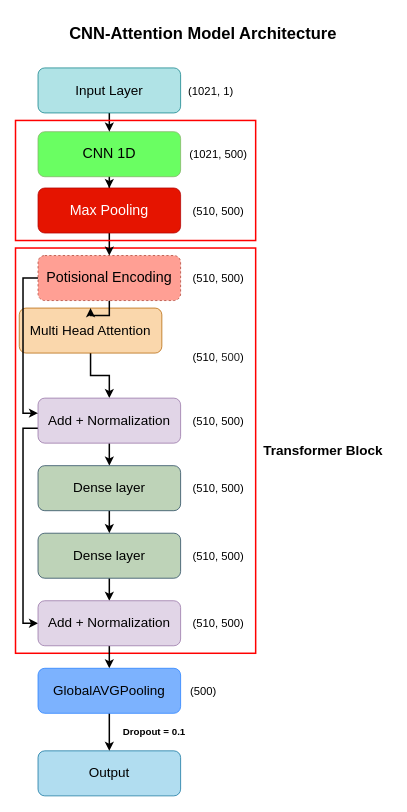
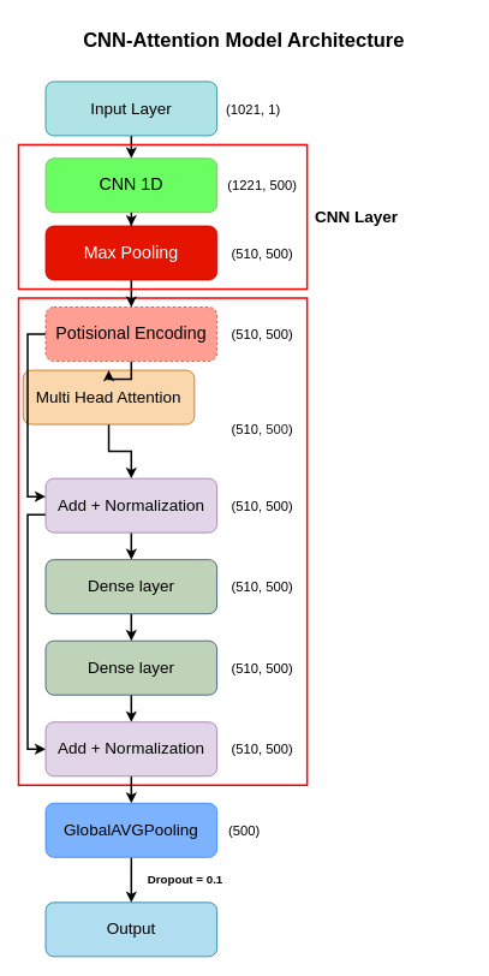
  <mxCell id="0" />
  <mxCell id="1" parent="0" />
  <mxCell id="2" value="&lt;b&gt;&lt;font style=&quot;font-size: 22px;&quot;&gt;CNN-Attention Model Architecture&lt;/font&gt;&lt;/b&gt;" style="text;html=1;align=center;verticalAlign=middle;whiteSpace=wrap;rounded=0;" vertex="1" parent="1"><mxGeometry x="70" y="20" width="400" height="50" as="geometry" /></mxCell>
  <mxCell id="3" value="" style="group" vertex="1" connectable="0" parent="1"><mxGeometry x="20" y="90" width="500" height="970" as="geometry" /></mxCell>
  <mxCell id="4" value="&lt;font style=&quot;font-size: 13px;&quot;&gt;Dropout = 0.1&lt;/font&gt;" style="text;html=1;align=center;verticalAlign=middle;whiteSpace=wrap;rounded=0;fontStyle=1" vertex="1" parent="3"><mxGeometry x="140" y="870" width="90" height="30" as="geometry" /></mxCell>
  <mxCell id="5" value="" style="rounded=0;whiteSpace=wrap;html=1;fillColor=none;strokeColor=#ff0000;strokeWidth=2;" vertex="1" parent="3"><mxGeometry y="240" width="320" height="540" as="geometry" /></mxCell>
  <mxCell id="6" style="edgeStyle=orthogonalEdgeStyle;rounded=0;orthogonalLoop=1;jettySize=auto;html=1;strokeWidth=2;" edge="1" parent="3" source="7" target="39"><mxGeometry relative="1" as="geometry" /></mxCell>
  <mxCell id="7" value="&lt;font style=&quot;font-size: 19px;&quot;&gt;CNN 1D&lt;/font&gt;" style="rounded=1;whiteSpace=wrap;html=1;fillColor=#6afe62;strokeColor=#82b366;" vertex="1" parent="3"><mxGeometry x="30" y="85" width="190" height="60" as="geometry" /></mxCell>
  <mxCell id="8" style="edgeStyle=orthogonalEdgeStyle;rounded=0;orthogonalLoop=1;jettySize=auto;html=1;exitX=0.5;exitY=1;exitDx=0;exitDy=0;entryX=0.5;entryY=0;entryDx=0;entryDy=0;strokeWidth=2;" edge="1" parent="3" source="9" target="7"><mxGeometry relative="1" as="geometry" /></mxCell>
  <mxCell id="9" value="&lt;font style=&quot;font-size: 18px;&quot;&gt;Input Layer&lt;/font&gt;" style="rounded=1;whiteSpace=wrap;html=1;fillColor=#b0e3e6;strokeColor=#0e8088;" vertex="1" parent="3"><mxGeometry x="30" width="190" height="60" as="geometry" /></mxCell>
  <mxCell id="10" value="" style="edgeStyle=orthogonalEdgeStyle;rounded=0;orthogonalLoop=1;jettySize=auto;html=1;strokeWidth=2;" edge="1" parent="3" source="11" target="14"><mxGeometry relative="1" as="geometry" /></mxCell>
  <mxCell id="11" value="&lt;font style=&quot;font-size: 18px;&quot;&gt;Multi Head Attention&lt;/font&gt;" style="rounded=1;whiteSpace=wrap;html=1;fillColor=#fad7ac;strokeColor=#b46504;" vertex="1" parent="3"><mxGeometry x="5" y="320" width="190" height="60" as="geometry" /></mxCell>
  <mxCell id="12" style="edgeStyle=orthogonalEdgeStyle;rounded=0;orthogonalLoop=1;jettySize=auto;html=1;entryX=0.5;entryY=0;entryDx=0;entryDy=0;strokeWidth=2;" edge="1" parent="3" source="14" target="20"><mxGeometry relative="1" as="geometry" /></mxCell>
  <mxCell id="13" style="edgeStyle=orthogonalEdgeStyle;rounded=0;orthogonalLoop=1;jettySize=auto;html=1;entryX=0;entryY=0.5;entryDx=0;entryDy=0;strokeWidth=2;" edge="1" parent="3" source="14" target="33"><mxGeometry relative="1" as="geometry"><Array as="points"><mxPoint x="10" y="480" /><mxPoint x="10" y="740" /></Array></mxGeometry></mxCell>
  <mxCell id="14" value="&lt;span style=&quot;font-size: 18px;&quot;&gt;Add + Normalization&lt;/span&gt;" style="rounded=1;whiteSpace=wrap;html=1;fillColor=#e1d5e7;strokeColor=#9673a6;" vertex="1" parent="3"><mxGeometry x="30" y="440" width="190" height="60" as="geometry" /></mxCell>
  <mxCell id="15" value="&lt;font style=&quot;font-size: 15px;&quot;&gt;(1021, 1)&lt;/font&gt;" style="text;html=1;align=center;verticalAlign=middle;resizable=0;points=[];autosize=1;strokeColor=none;fillColor=none;strokeWidth=4;" vertex="1" parent="3"><mxGeometry x="220" y="15" width="80" height="30" as="geometry" /></mxCell>
- <mxCell id="16" value="&lt;font style=&quot;font-size: 15px;&quot;&gt;(1021, 500)&lt;/font&gt;" style="text;html=1;align=center;verticalAlign=middle;resizable=0;points=[];autosize=1;strokeColor=none;fillColor=none;strokeWidth=4;" vertex="1" parent="3"><mxGeometry x="220" y="100" width="100" height="30" as="geometry" /></mxCell>
+ <mxCell id="16" value="&lt;font style=&quot;font-size: 15px;&quot;&gt;(1221, 500)&lt;/font&gt;" style="text;html=1;align=center;verticalAlign=middle;resizable=0;points=[];autosize=1;strokeColor=none;fillColor=none;strokeWidth=4;" vertex="1" parent="3"><mxGeometry x="220" y="100" width="100" height="30" as="geometry" /></mxCell>
  <mxCell id="17" value="&lt;font style=&quot;font-size: 15px;&quot;&gt;&lt;font style=&quot;font-size: 15px;&quot;&gt;(510&lt;span style=&quot;background-color: rgb(255, 255, 255); color: rgba(0, 0, 0, 0.87); font-family: var(--jp-code-font-family); text-align: left; text-wrap: wrap;&quot;&gt;,&amp;nbsp;&lt;/span&gt;&lt;/font&gt;&lt;span style=&quot;font-family: var(--jp-code-font-family); text-wrap: wrap; background-color: rgb(255, 255, 255); color: rgba(0, 0, 0, 0.87); text-align: left;&quot;&gt;500&lt;/span&gt;&lt;span style=&quot;background-color: initial;&quot;&gt;)&lt;/span&gt;&lt;/font&gt;" style="text;html=1;align=center;verticalAlign=middle;resizable=0;points=[];autosize=1;strokeColor=none;fillColor=none;strokeWidth=4;" vertex="1" parent="3"><mxGeometry x="225" y="370" width="90" height="30" as="geometry" /></mxCell>
  <mxCell id="18" value="&lt;font style=&quot;font-size: 15px;&quot;&gt;(510, 500)&lt;/font&gt;" style="text;html=1;align=center;verticalAlign=middle;resizable=0;points=[];autosize=1;strokeColor=none;fillColor=none;strokeWidth=4;" vertex="1" parent="3"><mxGeometry x="225" y="455" width="90" height="30" as="geometry" /></mxCell>
  <mxCell id="19" value="" style="edgeStyle=orthogonalEdgeStyle;rounded=0;orthogonalLoop=1;jettySize=auto;html=1;strokeWidth=2;" edge="1" parent="3" source="20" target="22"><mxGeometry relative="1" as="geometry" /></mxCell>
  <mxCell id="20" value="&lt;span style=&quot;font-size: 18px;&quot;&gt;Dense layer&lt;/span&gt;" style="rounded=1;whiteSpace=wrap;html=1;fillColor=#bed3b8;strokeColor=#23445d;" vertex="1" parent="3"><mxGeometry x="30" y="530" width="190" height="60" as="geometry" /></mxCell>
  <mxCell id="21" value="" style="edgeStyle=orthogonalEdgeStyle;rounded=0;orthogonalLoop=1;jettySize=auto;html=1;strokeWidth=2;" edge="1" parent="3" source="22" target="33"><mxGeometry relative="1" as="geometry" /></mxCell>
  <mxCell id="22" value="&lt;span style=&quot;font-size: 18px;&quot;&gt;Dense layer&lt;/span&gt;" style="rounded=1;whiteSpace=wrap;html=1;fillColor=#BED3B8;strokeColor=#23445d;" vertex="1" parent="3"><mxGeometry x="30" y="620" width="190" height="60" as="geometry" /></mxCell>
  <mxCell id="23" value="&lt;font style=&quot;font-size: 15px;&quot;&gt;(510, 500)&lt;/font&gt;" style="text;html=1;align=center;verticalAlign=middle;resizable=0;points=[];autosize=1;strokeColor=none;fillColor=none;strokeWidth=4;" vertex="1" parent="3"><mxGeometry x="225" y="545" width="90" height="30" as="geometry" /></mxCell>
- <mxCell id="24" value="&lt;font style=&quot;font-size: 18px;&quot;&gt;&lt;b&gt;Transformer Block&lt;/b&gt;&lt;/font&gt;" style="text;html=1;align=center;verticalAlign=middle;whiteSpace=wrap;rounded=0;" vertex="1" parent="3"><mxGeometry x="320" y="495" width="180" height="30" as="geometry" /></mxCell>
+ <mxCell id="25" value="&lt;font style=&quot;font-size: 18px;&quot;&gt;&lt;b&gt;CNN Layer&lt;/b&gt;&lt;/font&gt;" style="text;html=1;align=center;verticalAlign=middle;whiteSpace=wrap;rounded=0;" vertex="1" parent="3"><mxGeometry x="320" y="135" width="110" height="30" as="geometry" /></mxCell>
  <mxCell id="26" value="&lt;font style=&quot;font-size: 18px;&quot;&gt;Output&lt;/font&gt;" style="rounded=1;whiteSpace=wrap;html=1;fillColor=#b1ddf0;strokeColor=#10739e;" vertex="1" parent="3"><mxGeometry x="30" y="910" width="190" height="60" as="geometry" /></mxCell>
  <mxCell id="27" value="&lt;font style=&quot;font-size: 15px;&quot;&gt;(510, 500)&lt;/font&gt;" style="text;html=1;align=center;verticalAlign=middle;resizable=0;points=[];autosize=1;strokeColor=none;fillColor=none;strokeWidth=4;" vertex="1" parent="3"><mxGeometry x="225" y="635" width="90" height="30" as="geometry" /></mxCell>
  <mxCell id="28" style="edgeStyle=orthogonalEdgeStyle;rounded=0;orthogonalLoop=1;jettySize=auto;html=1;entryX=0.5;entryY=0;entryDx=0;entryDy=0;strokeWidth=2;" edge="1" parent="3" source="30" target="11"><mxGeometry relative="1" as="geometry" /></mxCell>
  <mxCell id="29" style="edgeStyle=orthogonalEdgeStyle;rounded=0;orthogonalLoop=1;jettySize=auto;html=1;strokeWidth=2;" edge="1" parent="3" source="30" target="14"><mxGeometry relative="1" as="geometry"><Array as="points"><mxPoint x="10" y="280" /><mxPoint x="10" y="460" /></Array></mxGeometry></mxCell>
  <mxCell id="30" value="&lt;font style=&quot;font-size: 19px;&quot;&gt;Potisional Encoding&lt;/font&gt;" style="rounded=1;whiteSpace=wrap;html=1;fillColor=#ff9f94;strokeColor=#ae4132;dashed=1;" vertex="1" parent="3"><mxGeometry x="30" y="250" width="190" height="60" as="geometry" /></mxCell>
  <mxCell id="31" value="&lt;font style=&quot;font-size: 15px;&quot;&gt;(510, 500)&lt;/font&gt;" style="text;html=1;align=center;verticalAlign=middle;resizable=0;points=[];autosize=1;strokeColor=none;fillColor=none;strokeWidth=4;" vertex="1" parent="3"><mxGeometry x="225" y="265" width="90" height="30" as="geometry" /></mxCell>
  <mxCell id="32" style="edgeStyle=orthogonalEdgeStyle;rounded=0;orthogonalLoop=1;jettySize=auto;html=1;entryX=0.5;entryY=0;entryDx=0;entryDy=0;strokeWidth=2;" edge="1" parent="3" source="33" target="36"><mxGeometry relative="1" as="geometry" /></mxCell>
  <mxCell id="33" value="&lt;span style=&quot;font-size: 18px;&quot;&gt;Add + Normalization&lt;/span&gt;" style="rounded=1;whiteSpace=wrap;html=1;fillColor=#e1d5e7;strokeColor=#9673a6;" vertex="1" parent="3"><mxGeometry x="30" y="710" width="190" height="60" as="geometry" /></mxCell>
  <mxCell id="34" value="&lt;font style=&quot;font-size: 15px;&quot;&gt;(510, 500)&lt;/font&gt;" style="text;html=1;align=center;verticalAlign=middle;resizable=0;points=[];autosize=1;strokeColor=none;fillColor=none;strokeWidth=4;" vertex="1" parent="3"><mxGeometry x="225" y="725" width="90" height="30" as="geometry" /></mxCell>
  <mxCell id="35" value="" style="edgeStyle=orthogonalEdgeStyle;rounded=0;orthogonalLoop=1;jettySize=auto;html=1;strokeWidth=2;" edge="1" parent="3" source="36" target="26"><mxGeometry relative="1" as="geometry" /></mxCell>
  <mxCell id="36" value="&lt;span style=&quot;font-size: 18px;&quot;&gt;GlobalAVGPooling&lt;/span&gt;" style="rounded=1;whiteSpace=wrap;html=1;fillColor=#7cb2fe;strokeColor=#247fff;" vertex="1" parent="3"><mxGeometry x="30" y="800" width="190" height="60" as="geometry" /></mxCell>
  <mxCell id="37" value="&lt;font style=&quot;font-size: 15px;&quot;&gt;(500)&lt;/font&gt;" style="text;html=1;align=center;verticalAlign=middle;resizable=0;points=[];autosize=1;strokeColor=none;fillColor=none;strokeWidth=4;" vertex="1" parent="3"><mxGeometry x="220" y="815" width="60" height="30" as="geometry" /></mxCell>
  <mxCell id="38" value="" style="edgeStyle=orthogonalEdgeStyle;rounded=0;orthogonalLoop=1;jettySize=auto;html=1;strokeWidth=2;" edge="1" parent="3" source="39" target="30"><mxGeometry relative="1" as="geometry" /></mxCell>
  <mxCell id="39" value="&lt;font style=&quot;font-size: 19px;&quot;&gt;Max Pooling&lt;/font&gt;" style="rounded=1;whiteSpace=wrap;html=1;fillColor=#e51400;strokeColor=#B20000;fontColor=#ffffff;" vertex="1" parent="3"><mxGeometry x="30" y="160" width="190" height="60" as="geometry" /></mxCell>
  <mxCell id="40" value="&lt;font style=&quot;font-size: 15px;&quot;&gt;(510, 500)&lt;/font&gt;" style="text;html=1;align=center;verticalAlign=middle;resizable=0;points=[];autosize=1;strokeColor=none;fillColor=none;strokeWidth=4;" vertex="1" parent="3"><mxGeometry x="225" y="175" width="90" height="30" as="geometry" /></mxCell>
  <mxCell id="41" value="" style="rounded=0;whiteSpace=wrap;html=1;fillColor=none;strokeColor=#ff0000;strokeWidth=2;" vertex="1" parent="3"><mxGeometry y="70" width="320" height="160" as="geometry" /></mxCell>
